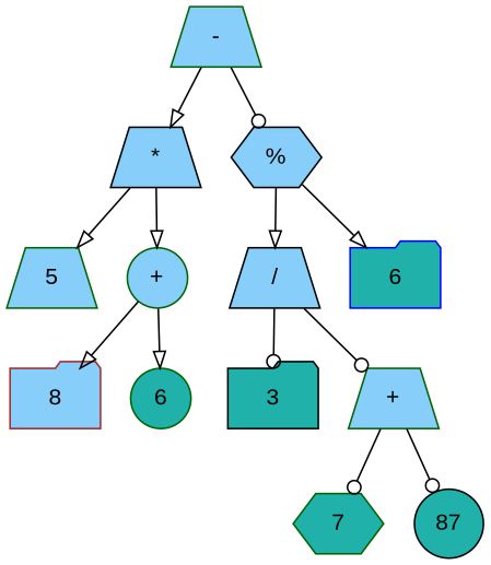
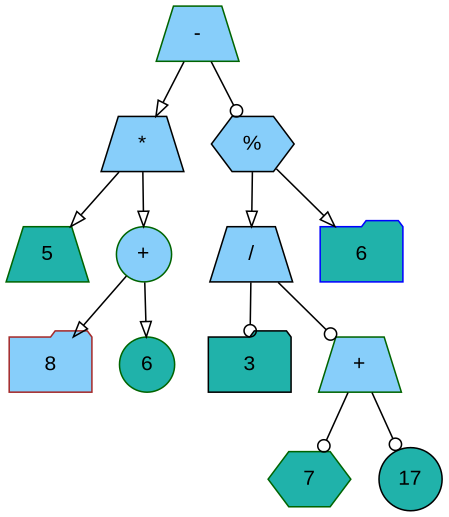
  digraph {
    node [color=darkgreen fillcolor=lightskyblue fontname=Arial shape=trapezium style=filled]
    edge [arrowType=normal arrowhead=onormal fillcolor=orchid]
-   n1 [label=5]
+   n1 [fillcolor=lightseagreen label=5]
    n2 [color=brown label=8 shape=folder]
    n3 [fillcolor=lightseagreen label=6 shape=circle]
    n4 [label="+" shape=circle]
    n5 [color=black label="*"]
    n6 [color=black fillcolor=lightseagreen label=3 shape=folder]
    n7 [fillcolor=lightseagreen label=7 shape=hexagon]
-   n8 [color=black fillcolor=lightseagreen label=87 shape=circle]
+   n8 [color=black fillcolor=lightseagreen label=17 shape=circle]
    n9 [label="+"]
    n10 [color=black label="/"]
    n11 [color=blue fillcolor=lightseagreen label=6 shape=folder]
    n12 [color=black label="\%" shape=hexagon]
    n13 [label="-"]
    n4 -> n2
    n4 -> n3
    n5 -> n1
    n5 -> n4
    n9 -> n7 [arrowhead=odot]
    n9 -> n8 [arrowhead=odot]
    n10 -> n6 [arrowhead=odot]
    n10 -> n9 [arrowhead=odot]
    n12 -> n10
    n12 -> n11
    n13 -> n5
    n13 -> n12 [arrowhead=odot]
  }
